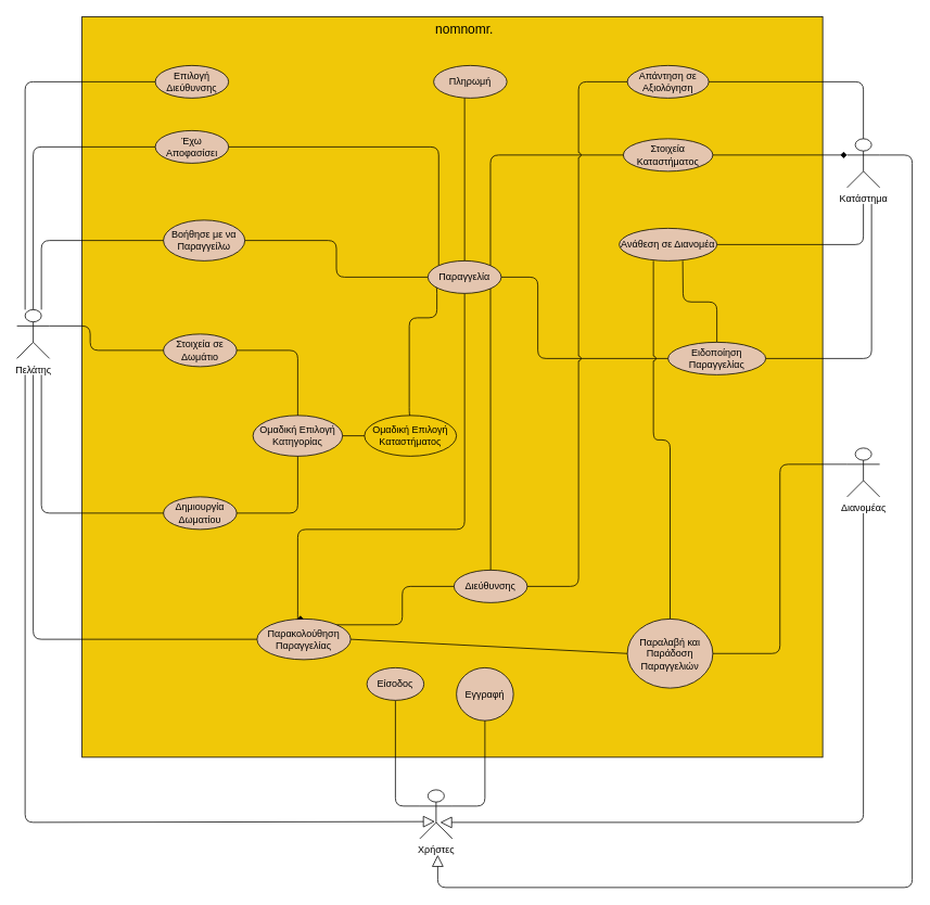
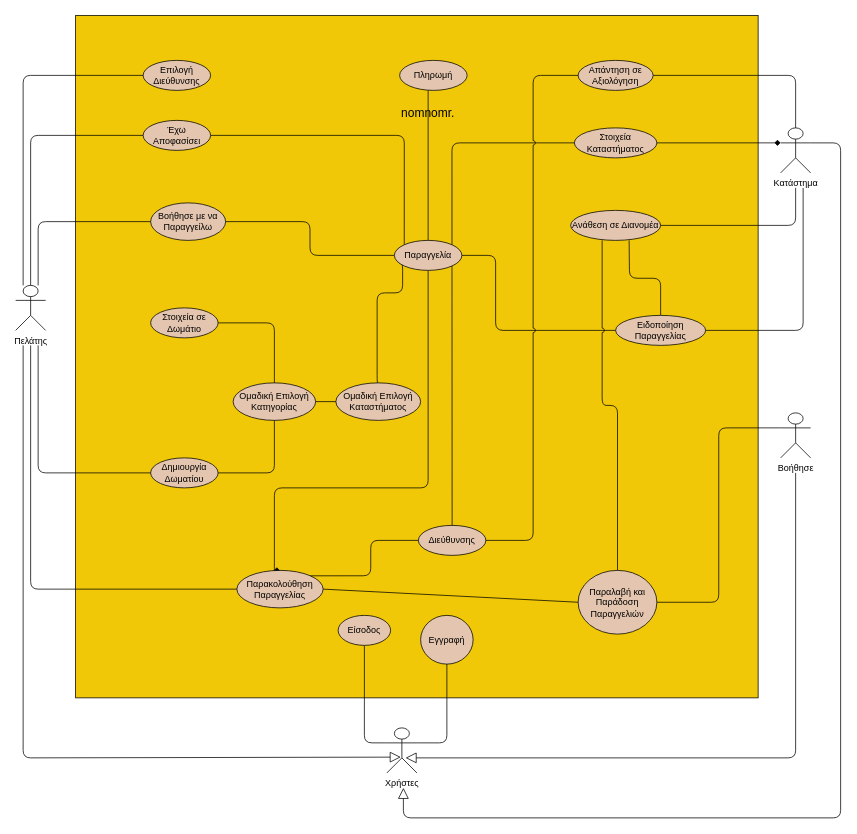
  <mxCell id="0" />
  <mxCell id="1" parent="0" />
  <mxCell id="2" value="" style="whiteSpace=wrap;html=1;aspect=fixed;fillColor=#F0C808;fontFamily=Helvetica;" parent="1" vertex="1"><mxGeometry x="100" y="20" width="910" height="910" as="geometry" /></mxCell>
- <mxCell id="3" value="&lt;font&gt;nomnomr.&lt;/font&gt;" style="text;html=1;strokeColor=none;fillColor=none;align=center;verticalAlign=middle;whiteSpace=wrap;rounded=0;fontFamily=Helvetica;fontSize=16;" parent="1" vertex="1"><mxGeometry x="540" y="20" width="60" height="30" as="geometry" /></mxCell>
+ <mxCell id="3" value="&lt;font&gt;nomnomr.&lt;/font&gt;" style="text;html=1;strokeColor=none;fillColor=none;align=center;verticalAlign=middle;whiteSpace=wrap;rounded=0;fontFamily=Helvetica;fontSize=16;" parent="1" vertex="1"><mxGeometry x="540" y="135" width="60" height="30" as="geometry" /></mxCell>
  <mxCell id="4" value="Πελάτης" style="shape=umlActor;html=1;verticalLabelPosition=bottom;verticalAlign=top;align=center;fillColor=none;fontFamily=Helvetica;" parent="1" vertex="1"><mxGeometry x="20" y="380" width="40" height="60" as="geometry" /></mxCell>
  <mxCell id="5" value="&lt;font&gt;Κατάστημα&lt;/font&gt;" style="shape=umlActor;html=1;verticalLabelPosition=bottom;verticalAlign=top;align=center;fillColor=none;fontFamily=Helvetica;" parent="1" vertex="1"><mxGeometry x="1040" y="170" width="40" height="60" as="geometry" /></mxCell>
- <mxCell id="6" value="Διανομέας" style="shape=umlActor;html=1;verticalLabelPosition=bottom;verticalAlign=top;align=center;fillColor=none;fontFamily=Helvetica;" parent="1" vertex="1"><mxGeometry x="1040" y="550" width="40" height="60" as="geometry" /></mxCell>
+ <mxCell id="6" value="Βοήθησε" style="shape=umlActor;html=1;verticalLabelPosition=bottom;verticalAlign=top;align=center;fillColor=none;fontFamily=Helvetica;" parent="1" vertex="1"><mxGeometry x="1040" y="550" width="40" height="60" as="geometry" /></mxCell>
  <mxCell id="7" value="Χρήστες" style="shape=umlActor;html=1;verticalLabelPosition=bottom;verticalAlign=top;align=center;fillColor=none;fontFamily=Helvetica;" parent="1" vertex="1"><mxGeometry x="515" y="970" width="40" height="60" as="geometry" /></mxCell>
  <mxCell id="8" value="Επιλογή Διεύθυνσης" style="ellipse;whiteSpace=wrap;html=1;fillColor=#E4C5AF;fontFamily=Helvetica;" parent="1" vertex="1"><mxGeometry x="190" y="80" width="90" height="40" as="geometry" /></mxCell>
  <mxCell id="9" value="" style="edgeStyle=none;html=1;endArrow=none;verticalAlign=bottom;rounded=1;entryX=0;entryY=0.5;entryDx=0;entryDy=0;jumpStyle=arc;exitX=0.25;exitY=0;exitDx=0;exitDy=0;exitPerimeter=0;fontFamily=Helvetica;" parent="1" target="8" edge="1" source="4"><mxGeometry width="160" relative="1" as="geometry"><mxPoint x="30" y="370" as="sourcePoint" /><mxPoint x="460" y="360" as="targetPoint" /><Array as="points"><mxPoint x="30" y="100" /></Array></mxGeometry></mxCell>
  <mxCell id="10" value="" style="edgeStyle=orthogonalEdgeStyle;html=1;endArrow=none;verticalAlign=bottom;rounded=1;entryX=0;entryY=0.5;entryDx=0;entryDy=0;jumpStyle=arc;exitX=0.5;exitY=0;exitDx=0;exitDy=0;exitPerimeter=0;fontFamily=Helvetica;" parent="1" target="11" edge="1" source="4"><mxGeometry width="160" relative="1" as="geometry"><mxPoint x="70" y="390" as="sourcePoint" /><mxPoint x="170" y="250" as="targetPoint" /><Array as="points"><mxPoint x="40" y="180" /></Array></mxGeometry></mxCell>
  <mxCell id="11" value="Έχω Αποφασίσει" style="ellipse;whiteSpace=wrap;html=1;fillColor=#E4C5AF;fontFamily=Helvetica;fontSize=12;" parent="1" vertex="1"><mxGeometry x="190" y="160" width="90" height="40" as="geometry" /></mxCell>
  <mxCell id="12" value="Βοήθησε με να Παραγγείλω" style="ellipse;whiteSpace=wrap;html=1;fillColor=#E4C5AF;fontFamily=Helvetica;fontSize=12;" parent="1" vertex="1"><mxGeometry x="200" y="270" width="100" height="50" as="geometry" /></mxCell>
  <mxCell id="13" value="" style="edgeStyle=orthogonalEdgeStyle;html=1;endArrow=none;verticalAlign=bottom;rounded=1;entryX=0;entryY=0.5;entryDx=0;entryDy=0;jumpStyle=arc;fontFamily=Helvetica;" parent="1" target="12" edge="1"><mxGeometry width="160" relative="1" as="geometry"><mxPoint x="50" y="380" as="sourcePoint" /><mxPoint x="370" y="350" as="targetPoint" /><Array as="points"><mxPoint x="50" y="295" /></Array></mxGeometry></mxCell>
  <mxCell id="14" value="" style="edgeStyle=orthogonalEdgeStyle;html=1;endArrow=none;verticalAlign=bottom;rounded=1;entryX=0;entryY=0.5;entryDx=0;entryDy=0;jumpStyle=arc;fontFamily=Helvetica;" parent="1" target="50" edge="1"><mxGeometry width="160" relative="1" as="geometry"><mxPoint x="40" y="460" as="sourcePoint" /><mxPoint x="210" y="420" as="targetPoint" /><Array as="points"><mxPoint x="40" y="785" /></Array></mxGeometry></mxCell>
  <mxCell id="15" value="" style="edgeStyle=orthogonalEdgeStyle;html=1;endArrow=none;verticalAlign=bottom;rounded=1;entryX=1;entryY=0.5;entryDx=0;entryDy=0;exitX=0;exitY=0.5;exitDx=0;exitDy=0;jumpStyle=arc;fontFamily=Helvetica;" parent="1" source="49" target="12" edge="1"><mxGeometry width="160" relative="1" as="geometry"><mxPoint x="640" y="400" as="sourcePoint" /><mxPoint x="380" y="490" as="targetPoint" /></mxGeometry></mxCell>
  <mxCell id="16" value="" style="edgeStyle=orthogonalEdgeStyle;html=1;endArrow=none;verticalAlign=bottom;rounded=1;entryX=0;entryY=0;entryDx=0;entryDy=0;exitX=1;exitY=0.5;exitDx=0;exitDy=0;jumpStyle=arc;fontFamily=Helvetica;" parent="1" source="11" target="49" edge="1"><mxGeometry width="160" relative="1" as="geometry"><mxPoint x="650" y="400" as="sourcePoint" /><mxPoint x="470" y="490" as="targetPoint" /></mxGeometry></mxCell>
  <mxCell id="17" value="Στοιχεία σε Δωμάτιο" style="ellipse;whiteSpace=wrap;html=1;fillColor=#E4C5AF;fontFamily=Helvetica;" parent="1" vertex="1"><mxGeometry x="200" y="410" width="90" height="40" as="geometry" /></mxCell>
  <mxCell id="18" value="Δημιουργία Δωματίου" style="ellipse;whiteSpace=wrap;html=1;fillColor=#E4C5AF;fontFamily=Helvetica;" parent="1" vertex="1"><mxGeometry x="200" y="610" width="90" height="40" as="geometry" /></mxCell>
  <mxCell id="19" value="Ομαδική Επιλογή Κατηγορίας" style="ellipse;whiteSpace=wrap;html=1;fillColor=#E4C5AF;fontFamily=Helvetica;" parent="1" vertex="1"><mxGeometry x="310" y="510" width="110" height="50" as="geometry" /></mxCell>
  <mxCell id="20" value="" style="edgeStyle=orthogonalEdgeStyle;html=1;endArrow=none;verticalAlign=bottom;rounded=1;entryX=0;entryY=0.5;entryDx=0;entryDy=0;jumpStyle=arc;fontFamily=Helvetica;" parent="1" target="18" edge="1"><mxGeometry width="160" relative="1" as="geometry"><mxPoint x="50" y="460" as="sourcePoint" /><mxPoint x="180" y="820" as="targetPoint" /><Array as="points"><mxPoint x="50" y="630" /></Array></mxGeometry></mxCell>
- <mxCell id="21" value="" style="edgeStyle=orthogonalEdgeStyle;html=1;endArrow=none;verticalAlign=bottom;rounded=1;entryX=0;entryY=0.5;entryDx=0;entryDy=0;jumpStyle=arc;exitX=1;exitY=0.333;exitDx=0;exitDy=0;exitPerimeter=0;fontFamily=Helvetica;" parent="1" target="17" edge="1" source="4"><mxGeometry width="160" relative="1" as="geometry"><mxPoint x="70" y="400" as="sourcePoint" /><mxPoint x="180" y="710" as="targetPoint" /><Array as="points"><mxPoint x="110" y="400" /><mxPoint x="110" y="430" /></Array></mxGeometry></mxCell>
  <mxCell id="22" value="" style="edgeStyle=orthogonalEdgeStyle;html=1;endArrow=none;verticalAlign=bottom;rounded=1;entryX=0.5;entryY=0;entryDx=0;entryDy=0;exitX=1;exitY=0.5;exitDx=0;exitDy=0;jumpStyle=arc;fontFamily=Helvetica;" parent="1" source="17" target="19" edge="1"><mxGeometry width="160" relative="1" as="geometry"><mxPoint x="298.02" y="428" as="sourcePoint" /><mxPoint x="380" y="490" as="targetPoint" /></mxGeometry></mxCell>
  <mxCell id="23" value="" style="edgeStyle=orthogonalEdgeStyle;html=1;endArrow=none;verticalAlign=bottom;rounded=1;entryX=0.5;entryY=1;entryDx=0;entryDy=0;exitX=1;exitY=0.5;exitDx=0;exitDy=0;jumpStyle=arc;fontFamily=Helvetica;" parent="1" source="18" target="19" edge="1"><mxGeometry width="160" relative="1" as="geometry"><mxPoint x="270" y="630" as="sourcePoint" /><mxPoint x="350" y="670" as="targetPoint" /></mxGeometry></mxCell>
  <mxCell id="24" value="" style="edgeStyle=orthogonalEdgeStyle;html=1;endArrow=none;verticalAlign=bottom;rounded=1;exitX=0.069;exitY=0.745;exitDx=0;exitDy=0;jumpStyle=arc;entryX=0.5;entryY=0;entryDx=0;entryDy=0;exitPerimeter=0;fontFamily=Helvetica;" parent="1" source="49" target="52" edge="1"><mxGeometry width="160" relative="1" as="geometry"><mxPoint x="551.04" y="449" as="sourcePoint" /><mxPoint x="466" y="590" as="targetPoint" /><Array as="points"><mxPoint x="536" y="350" /><mxPoint x="536" y="390" /><mxPoint x="502" y="390" /></Array></mxGeometry></mxCell>
  <mxCell id="25" value="Διεύθυνσης" style="ellipse;whiteSpace=wrap;html=1;fillColor=#E4C5AF;fontFamily=Helvetica;" parent="1" vertex="1"><mxGeometry x="557" y="700" width="90" height="40" as="geometry" /></mxCell>
  <mxCell id="26" value="" style="edgeStyle=orthogonalEdgeStyle;html=1;endArrow=diamond;verticalAlign=bottom;rounded=1;entryX=0.5;entryY=0;entryDx=0;entryDy=0;exitX=0.5;exitY=1;exitDx=0;exitDy=0;jumpStyle=arc;fontFamily=Helvetica;" parent="1" source="49" target="50" edge="1"><mxGeometry width="160" relative="1" as="geometry"><mxPoint x="560" y="450" as="sourcePoint" /><mxPoint x="440" y="670" as="targetPoint" /><Array as="points"><mxPoint x="570" y="650" /><mxPoint x="365" y="650" /></Array></mxGeometry></mxCell>
  <mxCell id="27" value="Εγγραφή" style="ellipse;whiteSpace=wrap;html=1;fillColor=#E4C5AF;fontFamily=Helvetica;" parent="1" vertex="1"><mxGeometry x="560" y="820" width="70" height="65" as="geometry" /></mxCell>
  <mxCell id="28" value="" style="edgeStyle=none;html=1;endArrow=none;verticalAlign=bottom;rounded=1;entryX=0.5;entryY=1;entryDx=0;entryDy=0;jumpStyle=arc;exitX=0;exitY=0.333;exitDx=0;exitDy=0;exitPerimeter=0;fontFamily=Helvetica;" parent="1" target="51" edge="1" source="7"><mxGeometry width="160" relative="1" as="geometry"><mxPoint x="500" y="990" as="sourcePoint" /><mxPoint x="180" y="710" as="targetPoint" /><Array as="points"><mxPoint x="485" y="990" /></Array></mxGeometry></mxCell>
  <mxCell id="29" value="" style="edgeStyle=none;html=1;endArrow=none;verticalAlign=bottom;rounded=1;entryX=0.5;entryY=1;entryDx=0;entryDy=0;jumpStyle=arc;exitX=1;exitY=0.333;exitDx=0;exitDy=0;exitPerimeter=0;fontFamily=Helvetica;" parent="1" target="27" edge="1" source="7"><mxGeometry width="160" relative="1" as="geometry"><mxPoint x="570" y="990" as="sourcePoint" /><mxPoint x="495" y="870" as="targetPoint" /><Array as="points"><mxPoint x="595" y="990" /></Array></mxGeometry></mxCell>
  <mxCell id="30" value="Πληρωμή" style="ellipse;whiteSpace=wrap;html=1;fillColor=#E4C5AF;fontFamily=Helvetica;" parent="1" vertex="1"><mxGeometry x="532" y="80" width="90" height="40" as="geometry" /></mxCell>
  <mxCell id="31" value="" style="edgeStyle=orthogonalEdgeStyle;html=1;endArrow=none;verticalAlign=bottom;rounded=1;exitX=0.5;exitY=0;exitDx=0;exitDy=0;jumpStyle=arc;fontFamily=Helvetica;" parent="1" source="49" edge="1"><mxGeometry width="160" relative="1" as="geometry"><mxPoint x="593.18" y="424.142" as="sourcePoint" /><mxPoint x="570" y="120" as="targetPoint" /><Array as="points"><mxPoint x="570" y="120" /></Array></mxGeometry></mxCell>
  <mxCell id="32" value="Απάντηση σε Αξιολόγηση" style="ellipse;whiteSpace=wrap;html=1;fillColor=#E4C5AF;fontFamily=Helvetica;" parent="1" vertex="1"><mxGeometry x="770" y="80" width="100" height="40" as="geometry" /></mxCell>
  <mxCell id="33" value="" style="edgeStyle=orthogonalEdgeStyle;html=1;endArrow=none;verticalAlign=bottom;rounded=1;exitX=1;exitY=0.5;exitDx=0;exitDy=0;jumpStyle=arc;entryX=0.5;entryY=0;entryDx=0;entryDy=0;entryPerimeter=0;fontFamily=Helvetica;" parent="1" source="32" edge="1" target="5"><mxGeometry width="160" relative="1" as="geometry"><mxPoint x="460" y="220" as="sourcePoint" /><mxPoint x="1060" y="160" as="targetPoint" /><Array as="points"><mxPoint x="1060" y="100" /></Array></mxGeometry></mxCell>
  <mxCell id="34" value="" style="edgeStyle=none;html=1;endArrow=diamond;verticalAlign=bottom;rounded=1;exitX=1;exitY=0.5;exitDx=0;exitDy=0;jumpStyle=arc;entryX=0;entryY=0.333;entryDx=0;entryDy=0;entryPerimeter=0;fontFamily=Helvetica;" parent="1" source="57" edge="1" target="5"><mxGeometry width="160" relative="1" as="geometry"><mxPoint x="880" y="195" as="sourcePoint" /><mxPoint x="1030" y="190" as="targetPoint" /><Array as="points" /></mxGeometry></mxCell>
  <mxCell id="35" value="" style="edgeStyle=orthogonalEdgeStyle;html=1;endArrow=none;verticalAlign=bottom;rounded=1;entryX=0;entryY=0.5;entryDx=0;entryDy=0;jumpStyle=arc;exitX=1;exitY=0;exitDx=0;exitDy=0;fontFamily=Helvetica;" parent="1" target="57" edge="1" source="49"><mxGeometry width="160" relative="1" as="geometry"><mxPoint x="620" y="430" as="sourcePoint" /><mxPoint x="760" y="195" as="targetPoint" /><Array as="points"><mxPoint x="602" y="190" /></Array></mxGeometry></mxCell>
  <mxCell id="36" value="Ανάθεση σε Διανομέα" style="ellipse;whiteSpace=wrap;html=1;fillColor=#E4C5AF;fontFamily=Helvetica;" parent="1" vertex="1"><mxGeometry x="760" y="280" width="120" height="40" as="geometry" /></mxCell>
  <mxCell id="37" value="" style="edgeStyle=orthogonalEdgeStyle;html=1;endArrow=none;verticalAlign=bottom;rounded=1;exitX=1;exitY=0.5;exitDx=0;exitDy=0;jumpStyle=arc;fontFamily=Helvetica;" parent="1" source="36" edge="1"><mxGeometry width="160" relative="1" as="geometry"><mxPoint x="910" y="200" as="sourcePoint" /><mxPoint x="1060" y="250" as="targetPoint" /><Array as="points"><mxPoint x="1060" y="300" /></Array></mxGeometry></mxCell>
  <mxCell id="38" value="" style="edgeStyle=orthogonalEdgeStyle;html=1;endArrow=none;verticalAlign=bottom;rounded=1;exitX=0.5;exitY=0;exitDx=0;exitDy=0;jumpStyle=arc;fontFamily=Helvetica;" parent="1" source="39" edge="1"><mxGeometry width="160" relative="1" as="geometry"><mxPoint x="615" y="430" as="sourcePoint" /><mxPoint x="838" y="320" as="targetPoint" /></mxGeometry></mxCell>
  <mxCell id="39" value="Ειδοποίηση Παραγγελίας" style="ellipse;whiteSpace=wrap;html=1;fillColor=#E4C5AF;fontFamily=Helvetica;" parent="1" vertex="1"><mxGeometry x="820" y="420" width="120" height="40" as="geometry" /></mxCell>
  <mxCell id="40" value="" style="edgeStyle=orthogonalEdgeStyle;html=1;endArrow=none;verticalAlign=bottom;rounded=1;exitX=1;exitY=0.5;exitDx=0;exitDy=0;jumpStyle=arc;fontFamily=Helvetica;" parent="1" source="39" edge="1"><mxGeometry width="160" relative="1" as="geometry"><mxPoint x="910" y="350" as="sourcePoint" /><mxPoint x="1070" y="250" as="targetPoint" /><Array as="points"><mxPoint x="1070" y="440" /></Array></mxGeometry></mxCell>
  <mxCell id="41" value="" style="edgeStyle=orthogonalEdgeStyle;html=1;endArrow=none;verticalAlign=bottom;rounded=1;entryX=0;entryY=0.5;entryDx=0;entryDy=0;exitX=1;exitY=0.5;exitDx=0;exitDy=0;jumpStyle=arc;fontFamily=Helvetica;" parent="1" source="49" target="39" edge="1"><mxGeometry width="160" relative="1" as="geometry"><mxPoint x="646.82" y="435.858" as="sourcePoint" /><mxPoint x="790" y="350" as="targetPoint" /><Array as="points"><mxPoint x="660" y="340" /><mxPoint x="660" y="440" /></Array></mxGeometry></mxCell>
  <mxCell id="42" value="Παραλαβή και Παράδοση Παραγγελιών" style="ellipse;whiteSpace=wrap;html=1;fillColor=#E4C5AF;fontFamily=Helvetica;" parent="1" vertex="1"><mxGeometry x="770" y="760" width="105" height="85" as="geometry" /></mxCell>
  <mxCell id="43" value="" style="edgeStyle=none;html=1;endArrow=none;verticalAlign=bottom;rounded=1;entryX=1;entryY=0.5;entryDx=0;entryDy=0;exitX=0;exitY=0.5;exitDx=0;exitDy=0;jumpStyle=arc;fontFamily=Helvetica;" parent="1" source="42" target="50" edge="1"><mxGeometry width="160" relative="1" as="geometry"><mxPoint x="602.04" y="469" as="sourcePoint" /><mxPoint x="427.03" y="794" as="targetPoint" /><Array as="points" /></mxGeometry></mxCell>
  <mxCell id="44" value="" style="edgeStyle=orthogonalEdgeStyle;html=1;endArrow=none;verticalAlign=bottom;rounded=1;entryX=1;entryY=0.5;entryDx=0;entryDy=0;jumpStyle=arc;exitX=0;exitY=0.333;exitDx=0;exitDy=0;exitPerimeter=0;fontFamily=Helvetica;" parent="1" target="42" edge="1" source="6"><mxGeometry width="160" relative="1" as="geometry"><mxPoint x="1040" y="580" as="sourcePoint" /><mxPoint x="430" y="800" as="targetPoint" /></mxGeometry></mxCell>
  <mxCell id="45" value="" style="edgeStyle=orthogonalEdgeStyle;html=1;endArrow=none;verticalAlign=bottom;rounded=1;entryX=0.35;entryY=1;entryDx=0;entryDy=0;exitX=0.5;exitY=0;exitDx=0;exitDy=0;entryPerimeter=0;jumpStyle=arc;fontFamily=Helvetica;" parent="1" source="42" target="36" edge="1"><mxGeometry width="160" relative="1" as="geometry"><mxPoint x="905.96" y="440" as="sourcePoint" /><mxPoint x="820" y="370" as="targetPoint" /></mxGeometry></mxCell>
  <mxCell id="46" value="" style="edgeStyle=none;html=1;endArrow=block;endFill=0;endSize=12;verticalAlign=bottom;rounded=1;fontFamily=Helvetica;fontSize=12;jumpStyle=arc;entryX=0.463;entryY=0.65;entryDx=0;entryDy=0;entryPerimeter=0;" parent="1" edge="1" target="7"><mxGeometry width="160" relative="1" as="geometry"><mxPoint x="30" y="460" as="sourcePoint" /><mxPoint x="510" y="1010" as="targetPoint" /><Array as="points"><mxPoint x="30" y="1010" /></Array></mxGeometry></mxCell>
  <mxCell id="47" value="" style="edgeStyle=none;html=1;endArrow=block;endFill=0;endSize=12;verticalAlign=bottom;rounded=1;fontFamily=Helvetica;fontSize=12;jumpStyle=arc;" parent="1" edge="1"><mxGeometry width="160" relative="1" as="geometry"><mxPoint x="1060" y="630" as="sourcePoint" /><mxPoint x="540" y="1010" as="targetPoint" /><Array as="points"><mxPoint x="1060" y="1010" /></Array></mxGeometry></mxCell>
  <mxCell id="48" value="" style="edgeStyle=orthogonalEdgeStyle;html=1;endArrow=block;endFill=0;endSize=12;verticalAlign=bottom;rounded=1;fontFamily=Helvetica;fontSize=12;jumpStyle=arc;" parent="1" source="5" edge="1"><mxGeometry width="160" relative="1" as="geometry"><mxPoint x="1090" y="210" as="sourcePoint" /><mxPoint x="537" y="1050" as="targetPoint" /><Array as="points"><mxPoint x="1120" y="190" /><mxPoint x="1120" y="1090" /><mxPoint x="537" y="1090" /></Array></mxGeometry></mxCell>
  <mxCell id="49" value="Παραγγελία" style="ellipse;whiteSpace=wrap;html=1;fillColor=#E4C5AF;fontFamily=Helvetica;" parent="1" vertex="1"><mxGeometry x="525" y="320" width="90" height="40" as="geometry" /></mxCell>
  <mxCell id="50" value="Παρακολούθηση Παραγγελίας" style="ellipse;whiteSpace=wrap;html=1;fillColor=#E4C5AF;fontFamily=Helvetica;" parent="1" vertex="1"><mxGeometry x="315" y="760" width="115" height="50" as="geometry" /></mxCell>
  <mxCell id="51" value="Είσοδος" style="ellipse;whiteSpace=wrap;html=1;fillColor=#E4C5AF;fontFamily=Helvetica;" parent="1" vertex="1"><mxGeometry x="450" y="820" width="70" height="40" as="geometry" /></mxCell>
- <mxCell id="52" value="Ομαδική Επιλογή Καταστήματος" style="ellipse;whiteSpace=wrap;html=1;fillColor=#f0c808;fontFamily=Helvetica;" vertex="1" parent="1"><mxGeometry x="447" y="510" width="113" height="50" as="geometry" /></mxCell>
+ <mxCell id="52" value="Ομαδική Επιλογή Καταστήματος" style="ellipse;whiteSpace=wrap;html=1;fillColor=#E4C5AF;fontFamily=Helvetica;" vertex="1" parent="1"><mxGeometry x="447" y="510" width="113" height="50" as="geometry" /></mxCell>
  <mxCell id="53" value="" style="edgeStyle=orthogonalEdgeStyle;html=1;endArrow=none;verticalAlign=bottom;rounded=1;entryX=0;entryY=0.5;entryDx=0;entryDy=0;exitX=1;exitY=0.5;exitDx=0;exitDy=0;jumpStyle=arc;fontFamily=Helvetica;" edge="1" parent="1" source="19" target="52"><mxGeometry width="160" relative="1" as="geometry"><mxPoint x="276.82" y="414.142" as="sourcePoint" /><mxPoint x="360" y="450" as="targetPoint" /></mxGeometry></mxCell>
  <mxCell id="54" value="" style="edgeStyle=orthogonalEdgeStyle;html=1;endArrow=none;verticalAlign=bottom;rounded=1;entryX=0;entryY=0.5;entryDx=0;entryDy=0;exitX=1;exitY=0;exitDx=0;exitDy=0;jumpStyle=arc;fontFamily=Helvetica;" edge="1" parent="1" source="50" target="25"><mxGeometry width="160" relative="1" as="geometry"><mxPoint x="270" y="640" as="sourcePoint" /><mxPoint x="333.436" y="574.255" as="targetPoint" /></mxGeometry></mxCell>
  <mxCell id="55" value="" style="edgeStyle=orthogonalEdgeStyle;html=1;endArrow=none;verticalAlign=bottom;rounded=1;jumpStyle=arc;exitX=1;exitY=1;exitDx=0;exitDy=0;entryX=0.5;entryY=0;entryDx=0;entryDy=0;fontFamily=Helvetica;" edge="1" parent="1" source="49" target="25"><mxGeometry width="160" relative="1" as="geometry"><mxPoint x="602" y="360" as="sourcePoint" /><mxPoint x="600" y="700" as="targetPoint" /></mxGeometry></mxCell>
  <mxCell id="56" value="" style="edgeStyle=orthogonalEdgeStyle;html=1;endArrow=none;verticalAlign=bottom;rounded=1;entryX=0;entryY=0.5;entryDx=0;entryDy=0;exitX=1;exitY=0.5;exitDx=0;exitDy=0;jumpStyle=arc;fontFamily=Helvetica;" edge="1" parent="1" source="25" target="32"><mxGeometry width="160" relative="1" as="geometry"><mxPoint x="625" y="350" as="sourcePoint" /><mxPoint x="830" y="450" as="targetPoint" /><Array as="points"><mxPoint x="710" y="720" /><mxPoint x="710" y="100" /></Array></mxGeometry></mxCell>
  <mxCell id="57" value="Στοιχεία Καταστήματος" style="ellipse;whiteSpace=wrap;html=1;fillColor=#E4C5AF;fontFamily=Helvetica;" vertex="1" parent="1"><mxGeometry x="765" y="170" width="110" height="40" as="geometry" /></mxCell>
